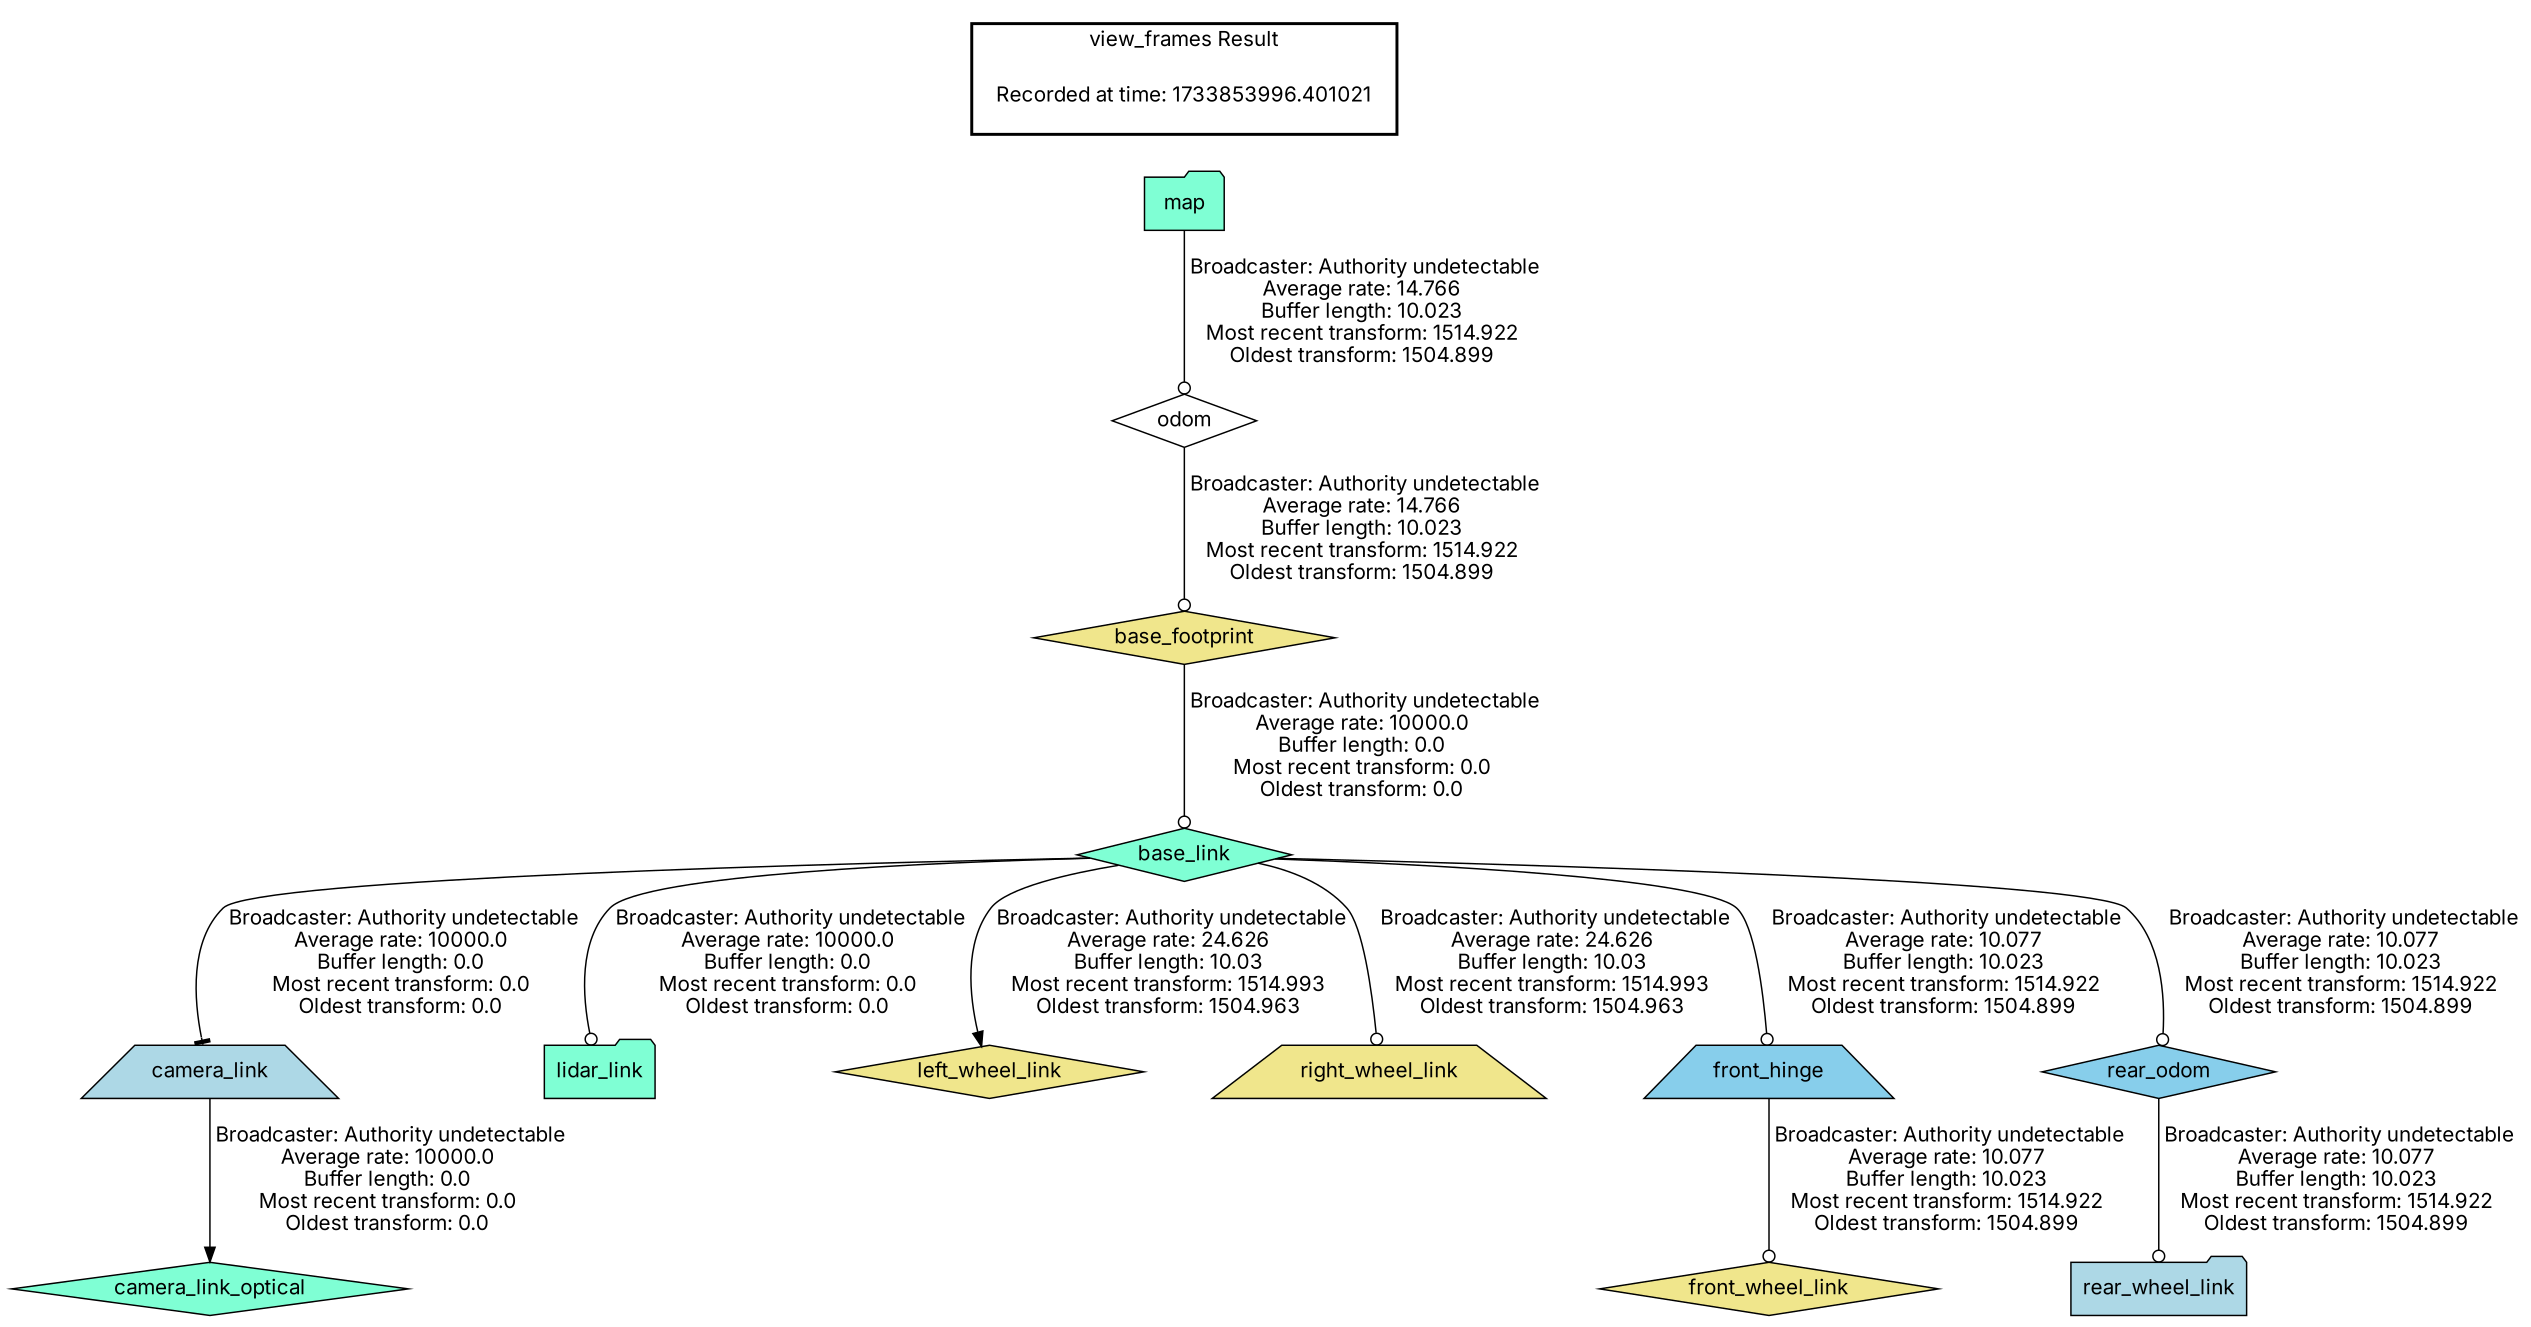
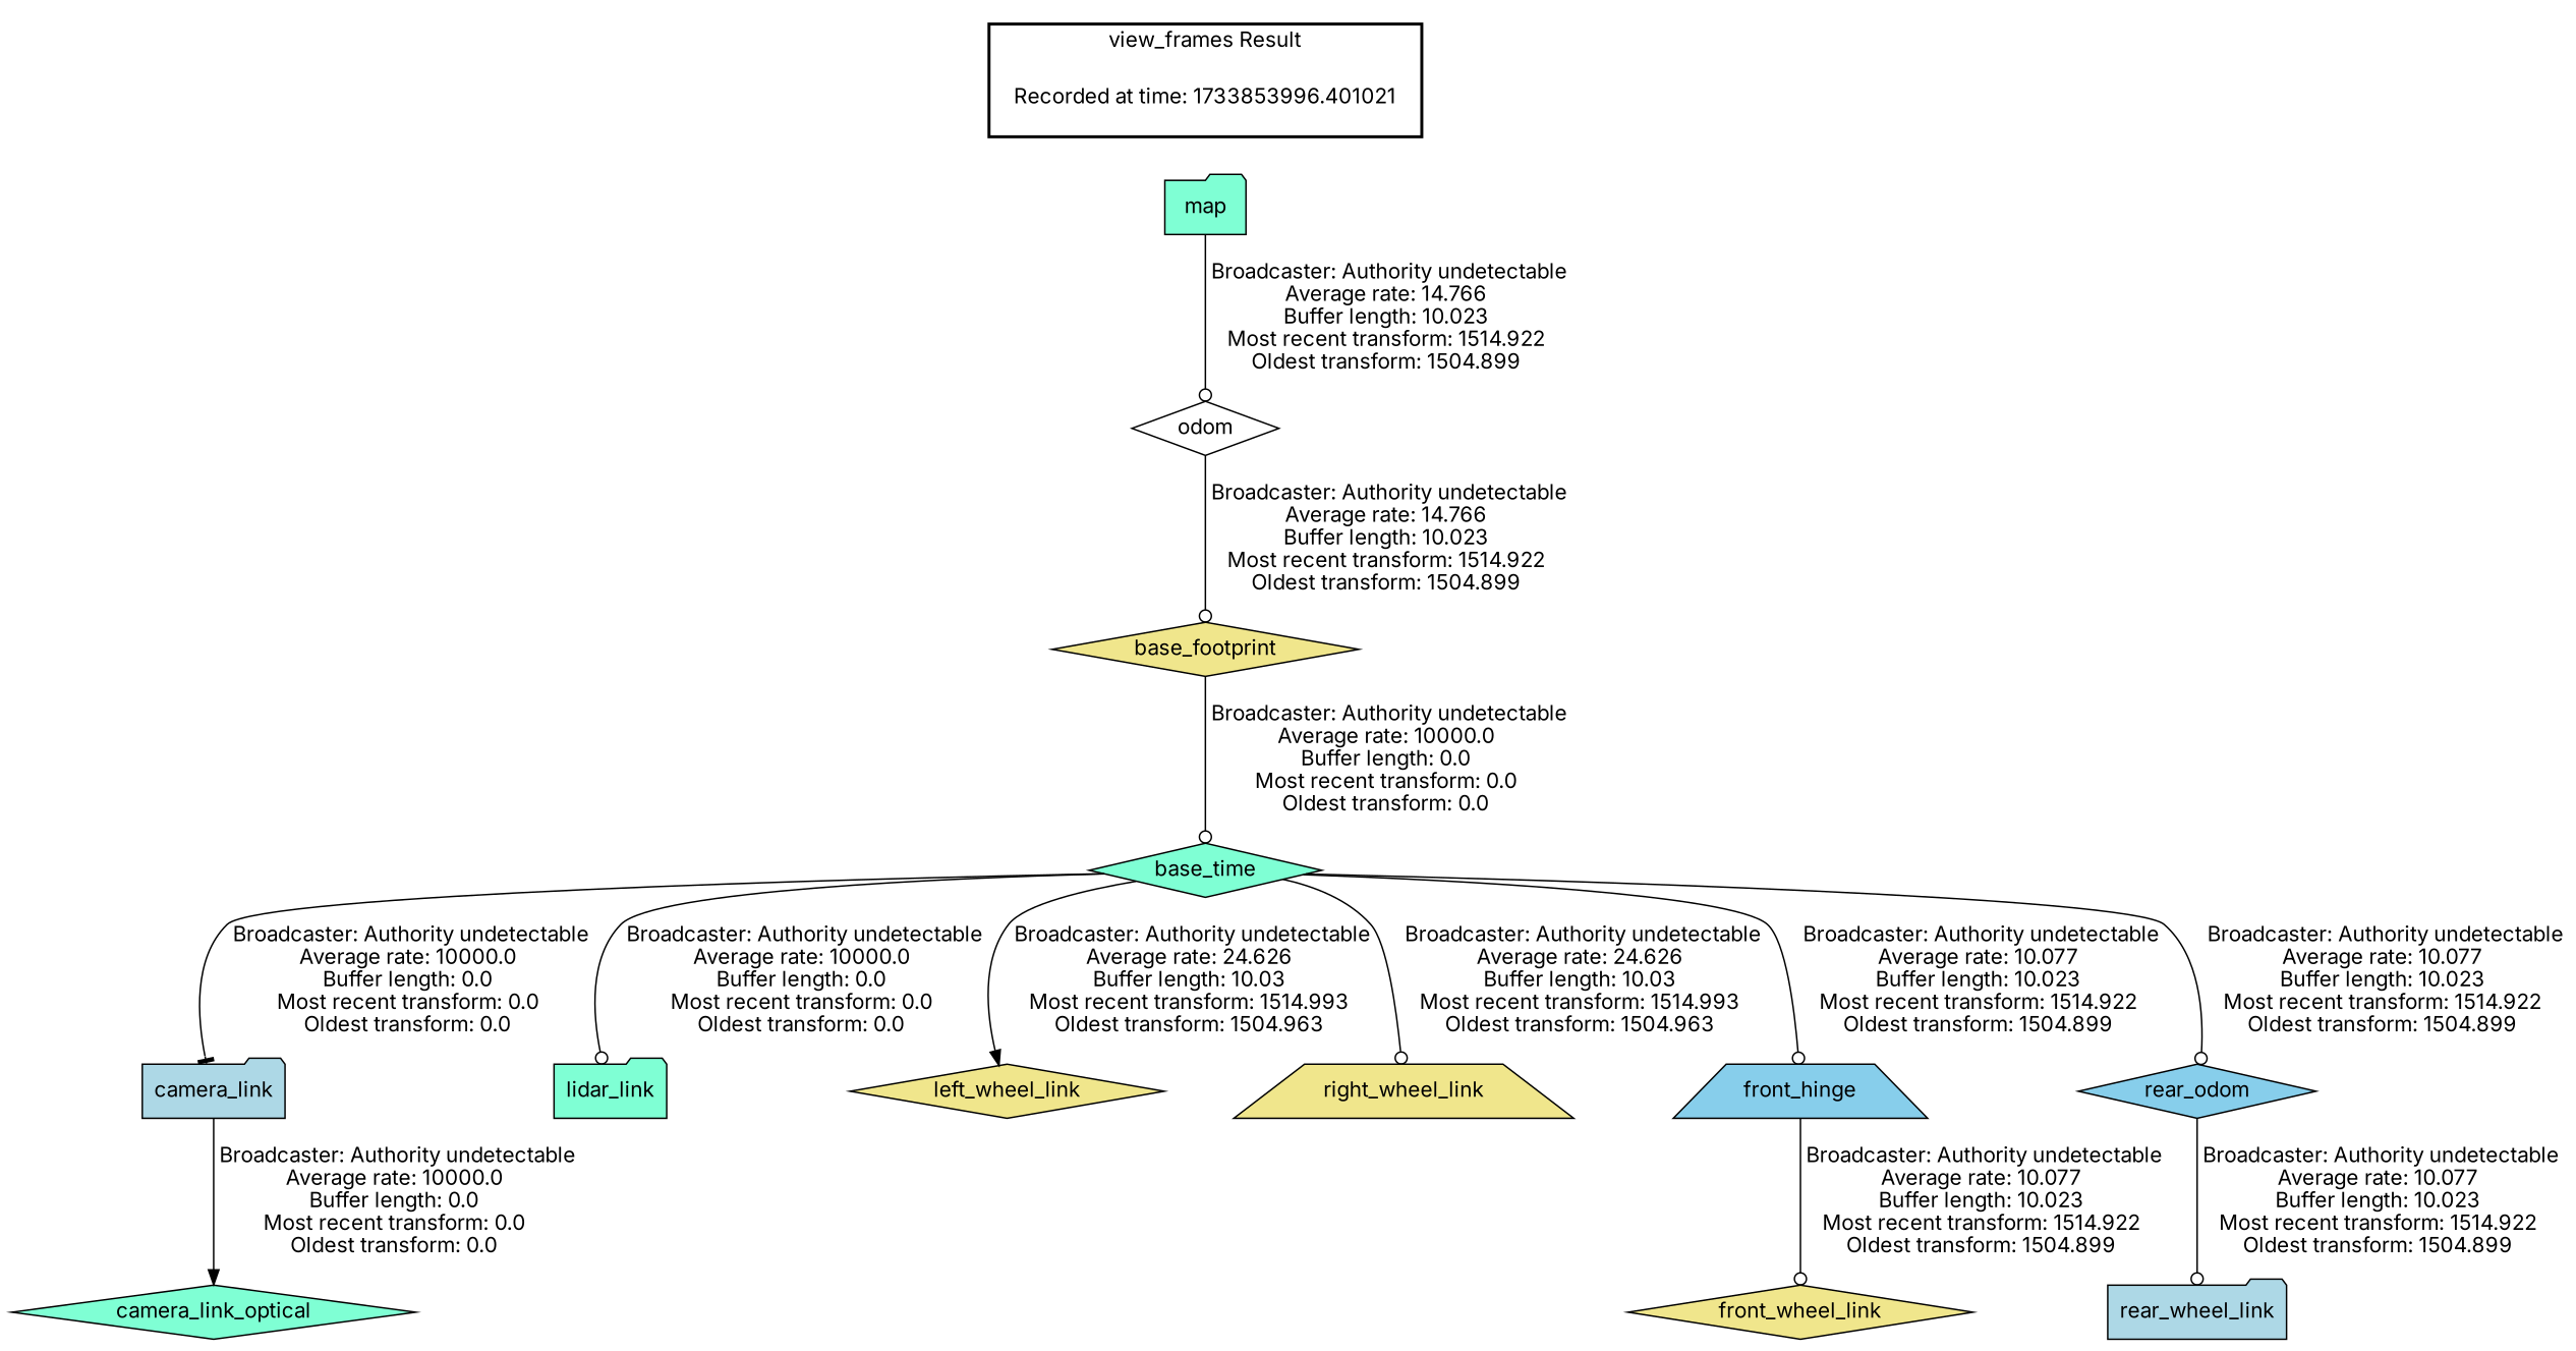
  digraph {
    fontname=Inter
    node [fillcolor=aquamarine fontname=Inter shape=diamond style=filled]
    edge [fontname=Inter arrowhead=odot]
    "Recorded at time: 1733853996.401021" [fillcolor=white shape=plaintext]
    map [shape=folder]
-   camera_link [fillcolor=lightblue shape=trapezium]
-   base_link
+   camera_link [fillcolor=lightblue shape=folder]
+   base_link [label=base_time]
    lidar_link [shape=folder]
    left_wheel_link [fillcolor=khaki]
    right_wheel_link [fillcolor=khaki shape=trapezium]
    front_hinge [fillcolor=skyblue shape=trapezium]
    n9 [fillcolor=skyblue label=rear_odom]
    camera_link_optical
    front_wheel_link [fillcolor=khaki]
    rear_wheel_link [fillcolor=lightblue shape=folder]
    base_footprint [fillcolor=khaki]
    odom [fillcolor=white]
    subgraph cluster_1 {
      color=black
      label="view_frames Result"
      style=bold
      "Recorded at time: 1733853996.401021"
    }
    "Recorded at time: 1733853996.401021" -> map [style=invis arrowhead=""]
    map -> odom [label=" Broadcaster: Authority undetectable\nAverage rate: 14.766\nBuffer length: 10.023\nMost recent transform: 1514.922\nOldest transform: 1504.899\n"]
    camera_link -> camera_link_optical [arrowhead=normal label=" Broadcaster: Authority undetectable\nAverage rate: 10000.0\nBuffer length: 0.0\nMost recent transform: 0.0\nOldest transform: 0.0\n"]
    base_link -> camera_link [arrowhead=tee label=" Broadcaster: Authority undetectable\nAverage rate: 10000.0\nBuffer length: 0.0\nMost recent transform: 0.0\nOldest transform: 0.0\n"]
    base_link -> lidar_link [label=" Broadcaster: Authority undetectable\nAverage rate: 10000.0\nBuffer length: 0.0\nMost recent transform: 0.0\nOldest transform: 0.0\n"]
    base_link -> left_wheel_link [arrowhead=normal label=" Broadcaster: Authority undetectable\nAverage rate: 24.626\nBuffer length: 10.03\nMost recent transform: 1514.993\nOldest transform: 1504.963\n"]
    base_link -> right_wheel_link [label=" Broadcaster: Authority undetectable\nAverage rate: 24.626\nBuffer length: 10.03\nMost recent transform: 1514.993\nOldest transform: 1504.963\n"]
    base_link -> front_hinge [label=" Broadcaster: Authority undetectable\nAverage rate: 10.077\nBuffer length: 10.023\nMost recent transform: 1514.922\nOldest transform: 1504.899\n"]
    base_link -> n9 [label=" Broadcaster: Authority undetectable\nAverage rate: 10.077\nBuffer length: 10.023\nMost recent transform: 1514.922\nOldest transform: 1504.899\n"]
    front_hinge -> front_wheel_link [label=" Broadcaster: Authority undetectable\nAverage rate: 10.077\nBuffer length: 10.023\nMost recent transform: 1514.922\nOldest transform: 1504.899\n"]
    n9 -> rear_wheel_link [label=" Broadcaster: Authority undetectable\nAverage rate: 10.077\nBuffer length: 10.023\nMost recent transform: 1514.922\nOldest transform: 1504.899\n"]
    base_footprint -> base_link [label=" Broadcaster: Authority undetectable\nAverage rate: 10000.0\nBuffer length: 0.0\nMost recent transform: 0.0\nOldest transform: 0.0\n"]
    odom -> base_footprint [label=" Broadcaster: Authority undetectable\nAverage rate: 14.766\nBuffer length: 10.023\nMost recent transform: 1514.922\nOldest transform: 1504.899\n"]
  }
